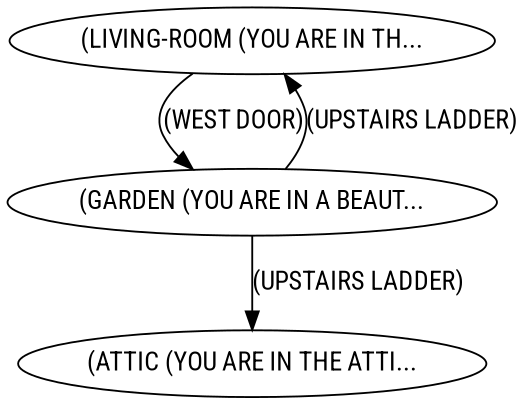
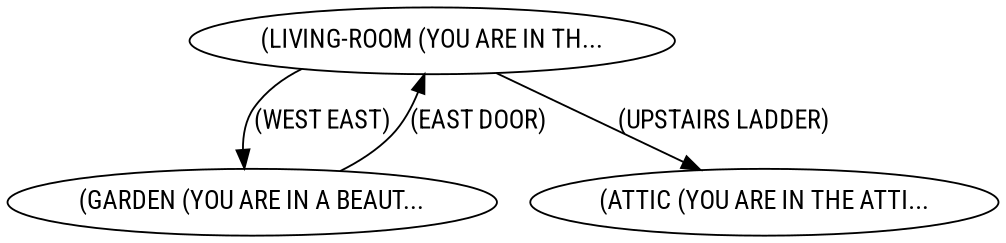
  digraph {
    fontname="Roboto Condensed"
    node [fontname="Roboto Condensed"]
    edge [fontname="Roboto Condensed"]
    n1 [label="(LIVING-ROOM (YOU ARE IN TH..."]
    n2 [label="(GARDEN (YOU ARE IN A BEAUT..."]
    n3 [label="(ATTIC (YOU ARE IN THE ATTI..."]
-   n1 -> n2 [label="(WEST DOOR)"]
-   n2 -> n3 [label="(UPSTAIRS LADDER)"]
-   n2 -> n1 [label="(UPSTAIRS LADDER)"]
+   n1 -> n2 [label="(WEST EAST)"]
+   n1 -> n3 [label="(UPSTAIRS LADDER)"]
+   n2 -> n1 [label="(EAST DOOR)"]
  }
